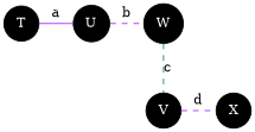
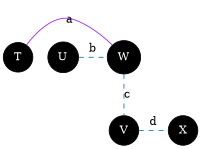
  graph {
    node [fillcolor=black fontcolor=white shape=circle style=filled]
    edge [color=purple style=dashed]
    T
    U
    W
    V
    X
    subgraph sub_1 {
      rank=same
      T
      U
      W
    }
    subgraph sub_2 {
      rank=same
      V
      X
    }
-   T -- U [label=a style=solid]
-   U -- W [label=b]
+   T -- W [label=a style=solid]
+   U -- W [color=teal label=b]
    W -- V [color=teal label=c]
-   V -- X [label=d]
+   V -- X [color=teal label=d]
  }
